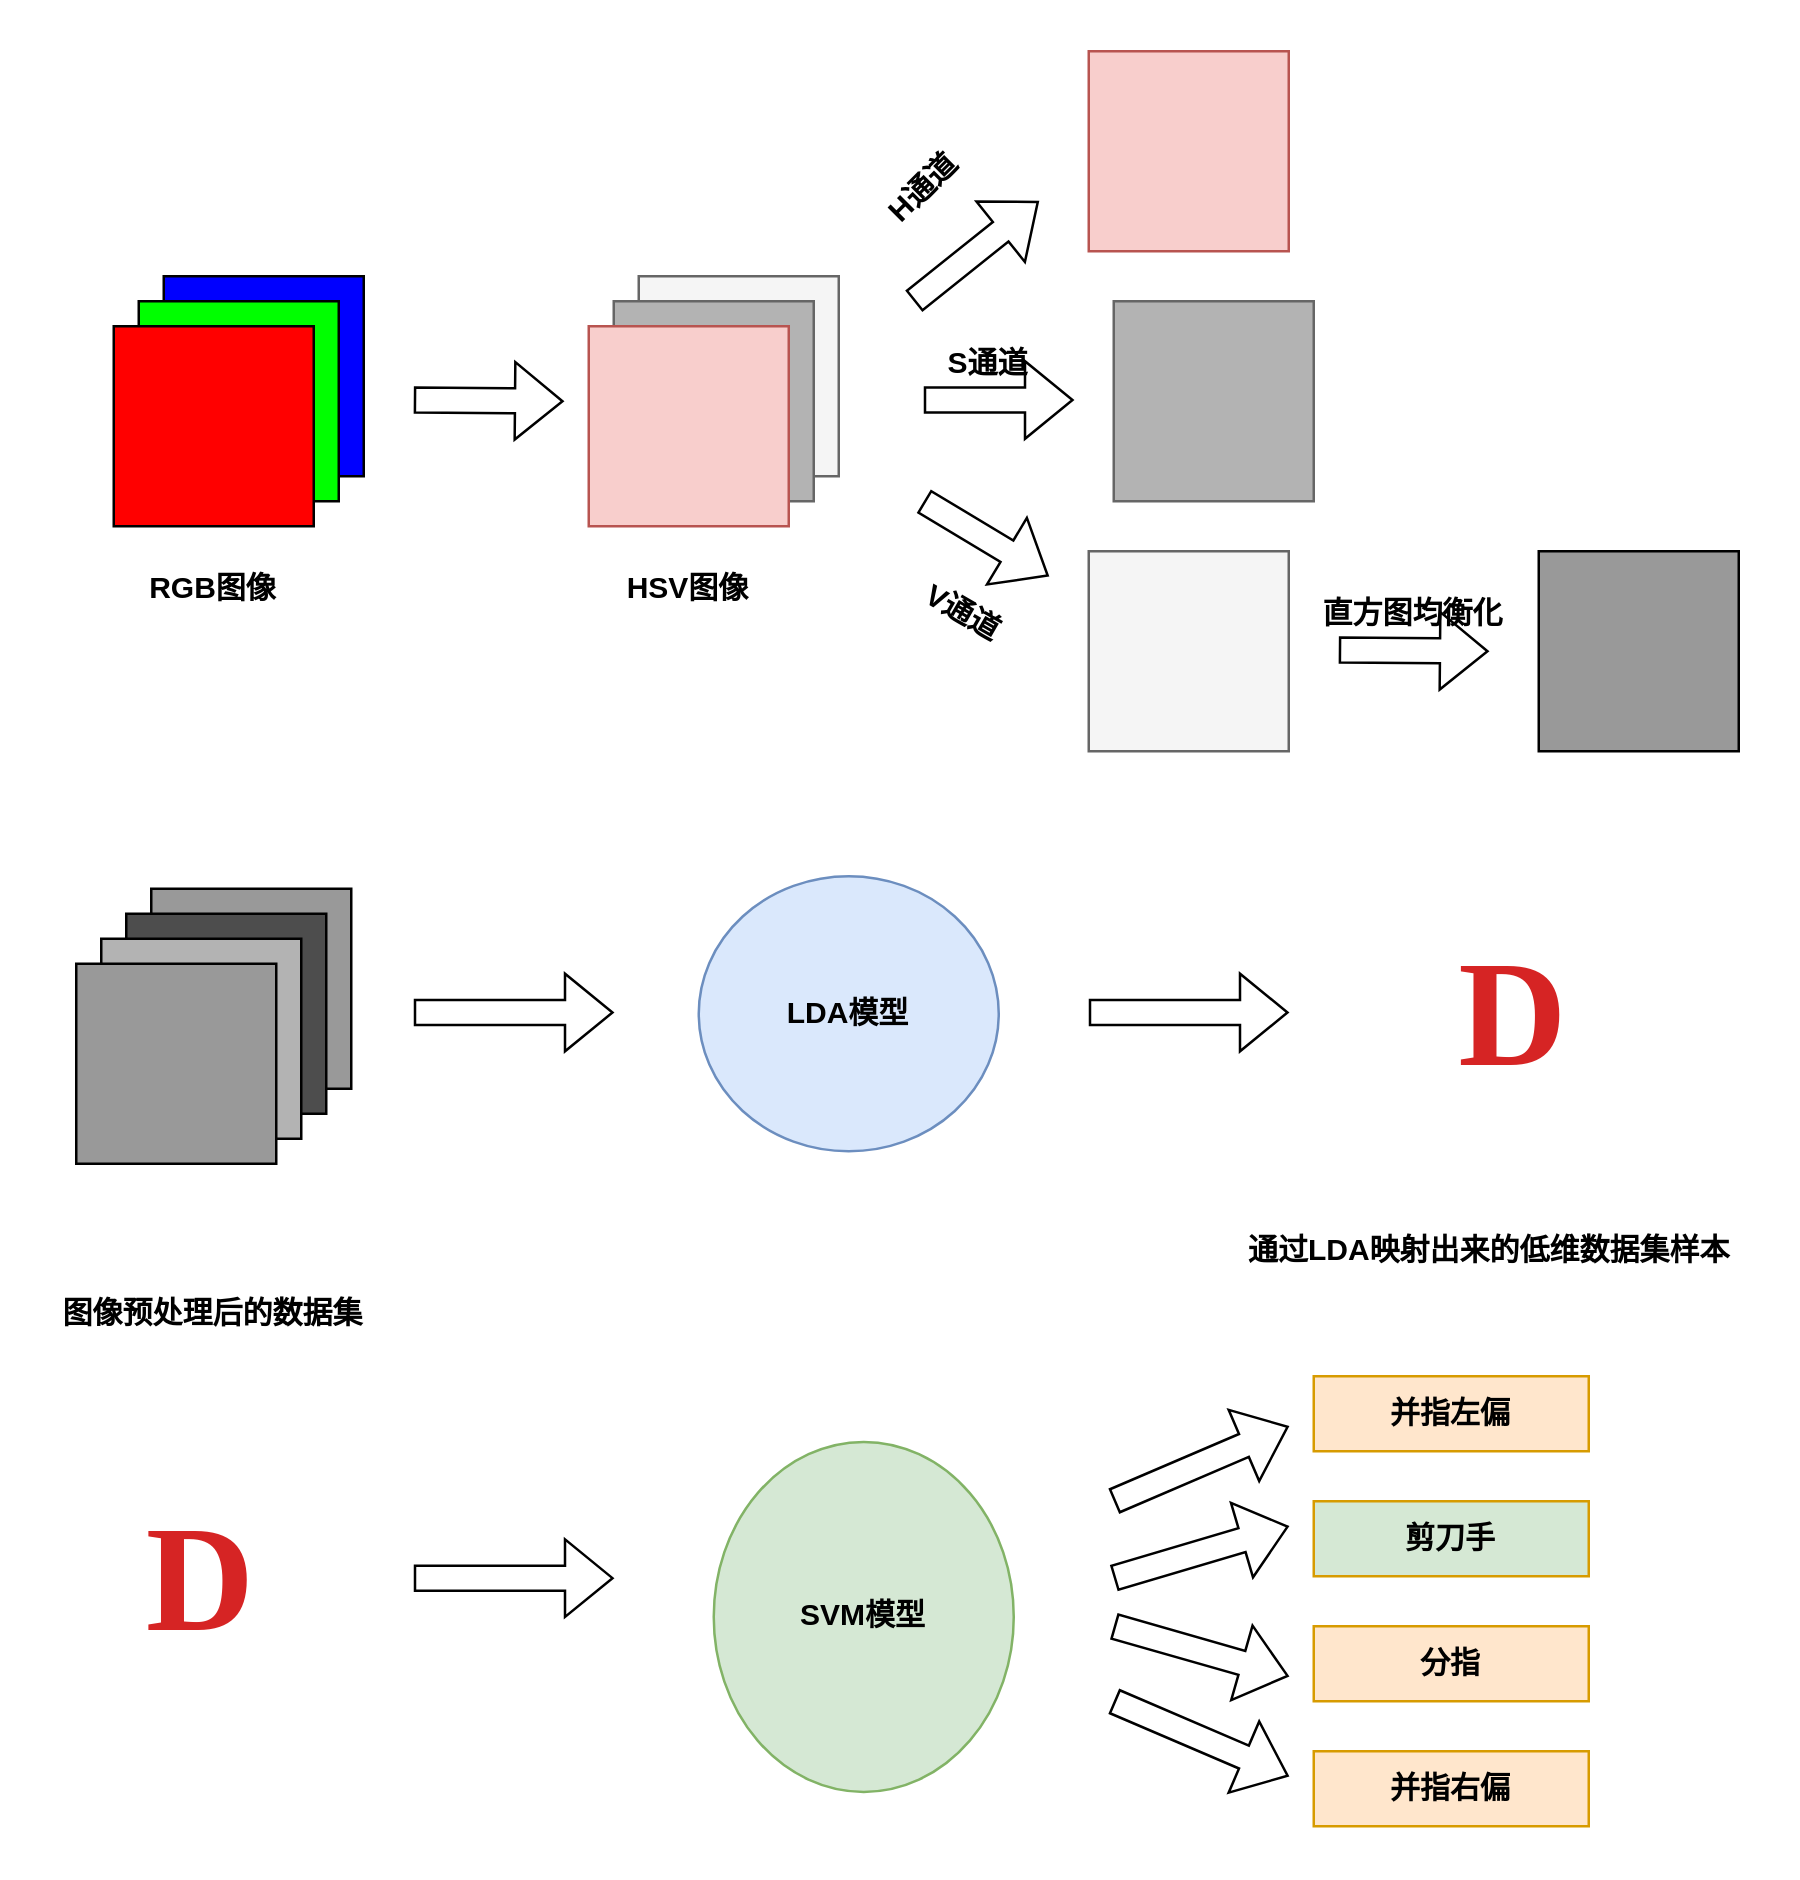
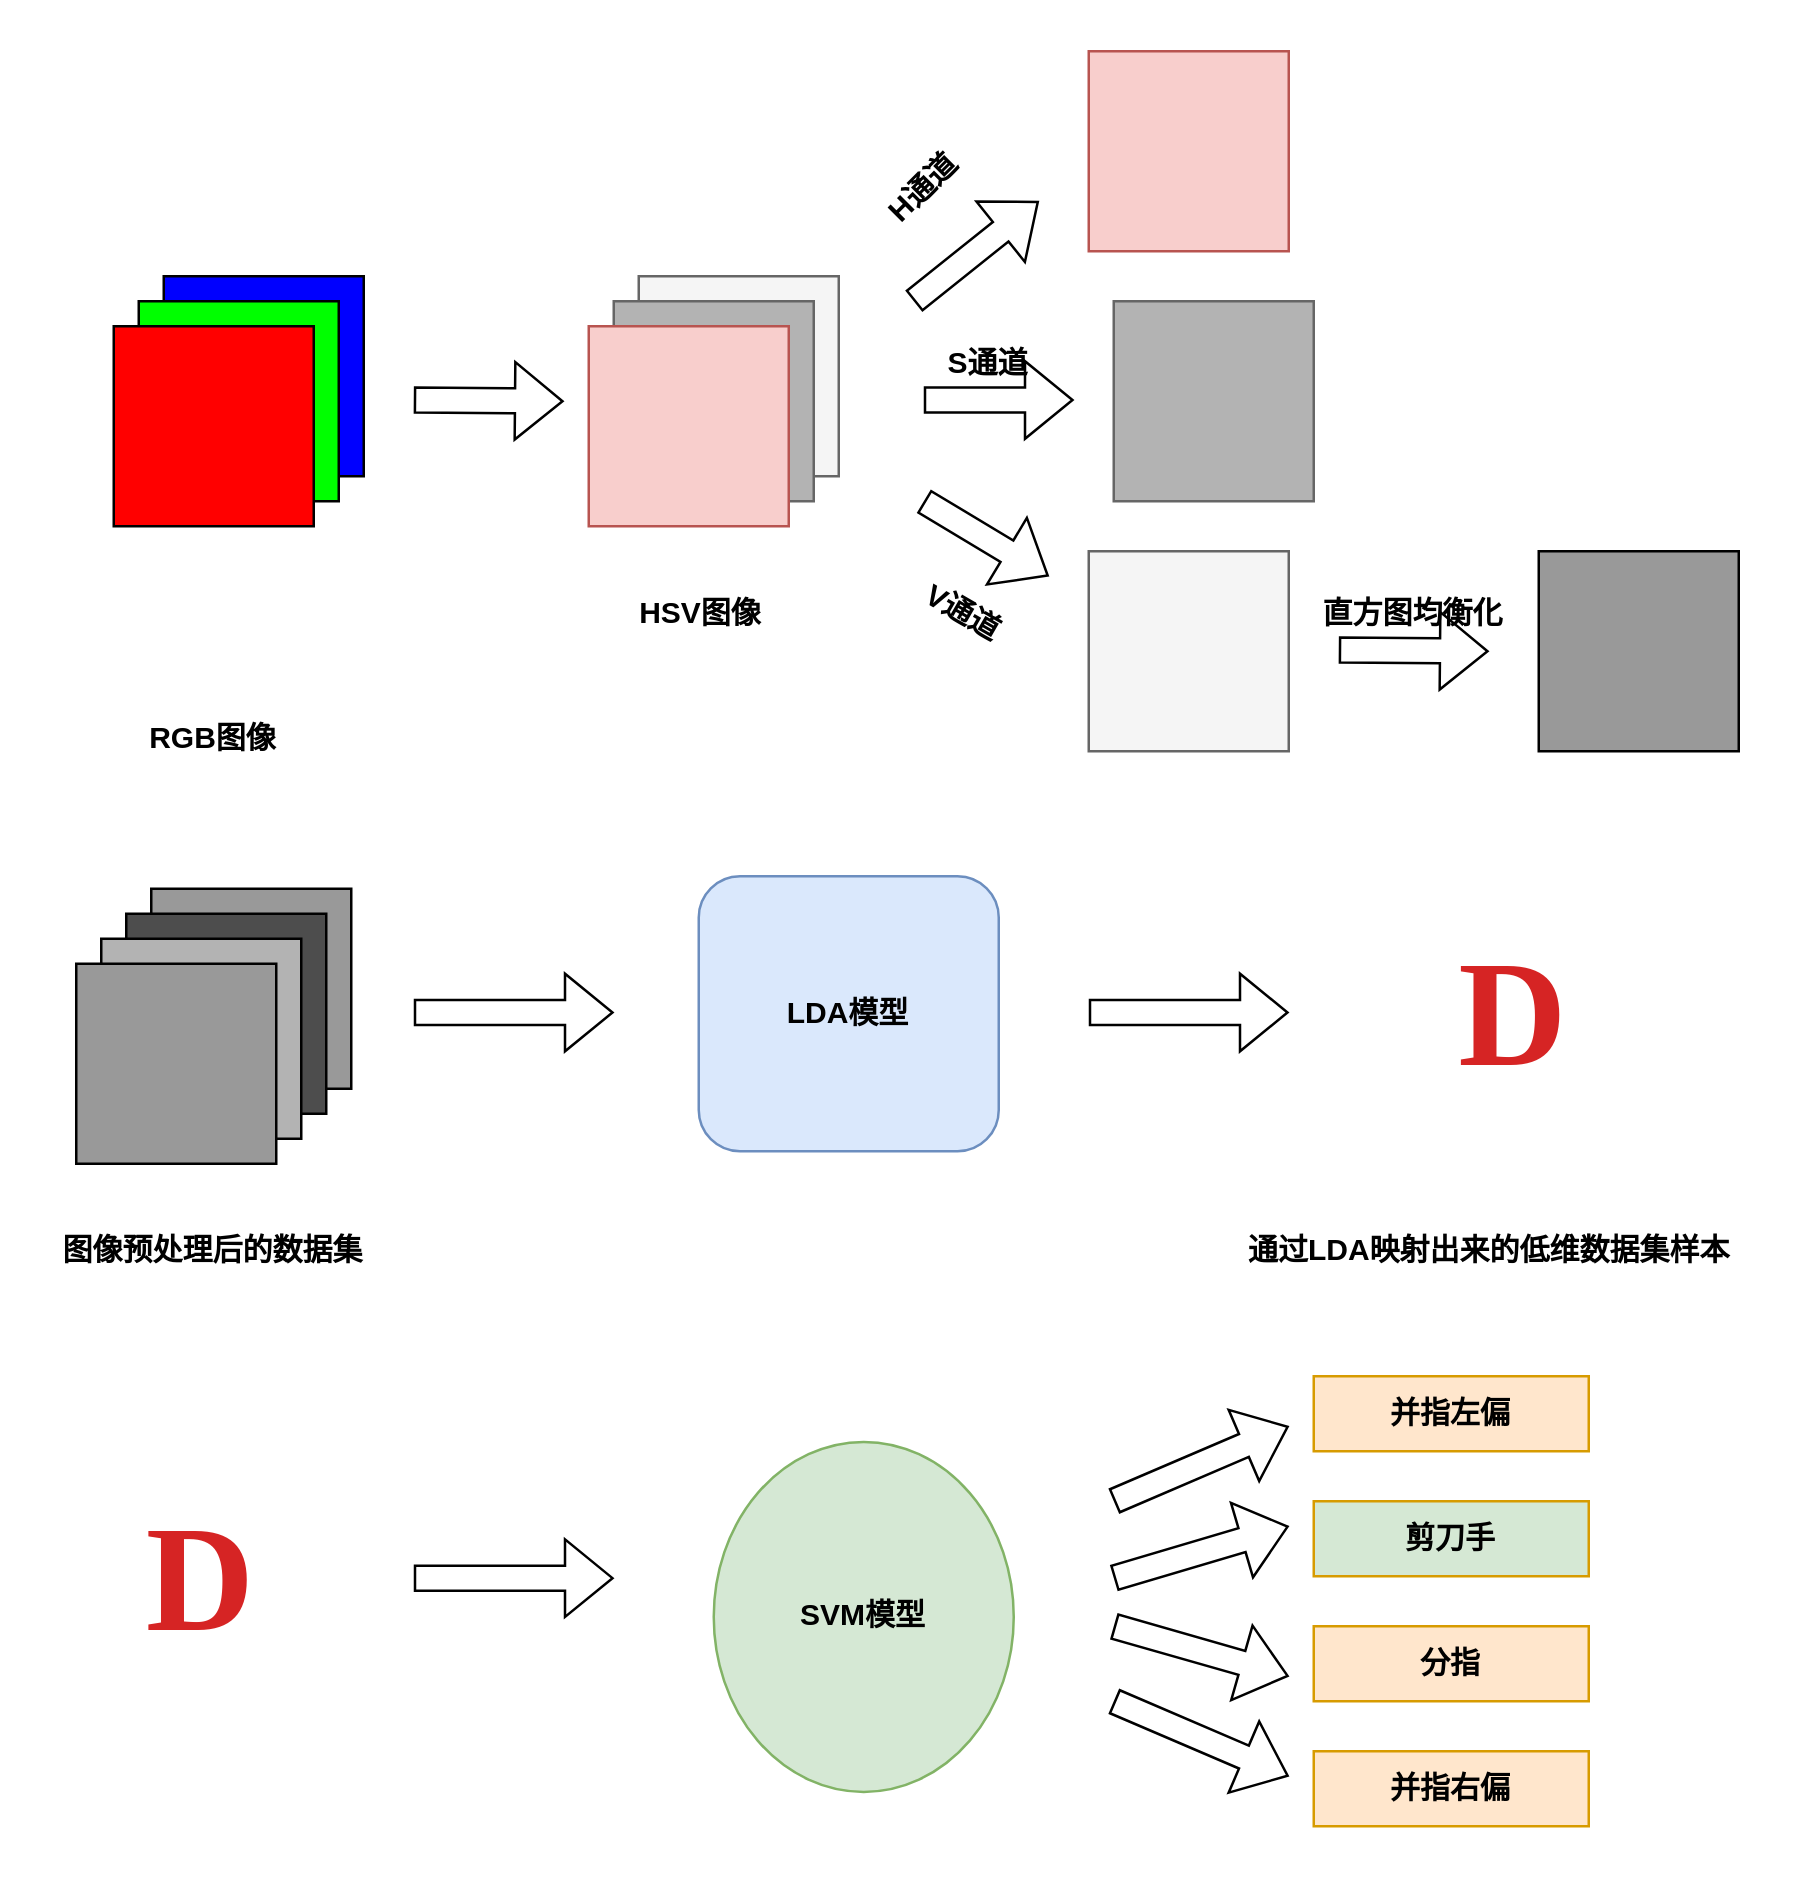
  <mxCell id="0" />
  <mxCell id="1" parent="0" />
  <mxCell id="2" value="" style="whiteSpace=wrap;html=1;aspect=fixed;fillColor=#0000FF;rounded=0;" vertex="1" parent="1"><mxGeometry x="65" y="110" width="80" height="80" as="geometry" /></mxCell>
  <mxCell id="3" value="" style="whiteSpace=wrap;html=1;aspect=fixed;fillColor=#00ff00;rounded=0;" vertex="1" parent="1"><mxGeometry x="55" y="120" width="80" height="80" as="geometry" /></mxCell>
  <mxCell id="4" value="" style="whiteSpace=wrap;html=1;aspect=fixed;fillColor=#FF0000;rounded=0;" vertex="1" parent="1"><mxGeometry x="45" y="130" width="80" height="80" as="geometry" /></mxCell>
  <mxCell id="5" value="" style="shape=flexArrow;endArrow=classic;html=1;rounded=0;" edge="1" parent="1"><mxGeometry width="50" height="50" relative="1" as="geometry"><mxPoint x="165" y="159.5" as="sourcePoint" /><mxPoint x="225" y="160" as="targetPoint" /></mxGeometry></mxCell>
  <mxCell id="6" value="" style="whiteSpace=wrap;html=1;aspect=fixed;fillColor=#f5f5f5;fontColor=#333333;strokeColor=#666666;rounded=0;" vertex="1" parent="1"><mxGeometry x="255" y="110" width="80" height="80" as="geometry" /></mxCell>
  <mxCell id="7" value="" style="whiteSpace=wrap;html=1;aspect=fixed;fillColor=#B3B3B3;fontColor=#333333;strokeColor=#666666;rounded=0;" vertex="1" parent="1"><mxGeometry x="245" y="120" width="80" height="80" as="geometry" /></mxCell>
  <mxCell id="8" value="" style="whiteSpace=wrap;html=1;aspect=fixed;fillColor=#f8cecc;strokeColor=#b85450;rounded=0;" vertex="1" parent="1"><mxGeometry x="235" y="130" width="80" height="80" as="geometry" /></mxCell>
  <mxCell id="9" value="" style="shape=flexArrow;endArrow=classic;html=1;rounded=0;" edge="1" parent="1"><mxGeometry width="50" height="50" relative="1" as="geometry"><mxPoint x="365" y="120" as="sourcePoint" /><mxPoint x="415" y="80" as="targetPoint" /></mxGeometry></mxCell>
  <mxCell id="10" value="" style="shape=flexArrow;endArrow=classic;html=1;rounded=0;" edge="1" parent="1"><mxGeometry width="50" height="50" relative="1" as="geometry"><mxPoint x="369" y="159.5" as="sourcePoint" /><mxPoint x="429" y="159.5" as="targetPoint" /></mxGeometry></mxCell>
  <mxCell id="11" value="" style="shape=flexArrow;endArrow=classic;html=1;rounded=0;" edge="1" parent="1"><mxGeometry width="50" height="50" relative="1" as="geometry"><mxPoint x="369" y="200" as="sourcePoint" /><mxPoint x="419" y="230" as="targetPoint" /></mxGeometry></mxCell>
  <mxCell id="12" value="" style="whiteSpace=wrap;html=1;aspect=fixed;fillColor=#f8cecc;strokeColor=#b85450;rounded=0;" vertex="1" parent="1"><mxGeometry x="435" y="20" width="80" height="80" as="geometry" /></mxCell>
  <mxCell id="13" value="" style="whiteSpace=wrap;html=1;aspect=fixed;fillColor=#B3B3B3;strokeColor=#666666;fontColor=#333333;rounded=0;" vertex="1" parent="1"><mxGeometry x="445" y="120" width="80" height="80" as="geometry" /></mxCell>
  <mxCell id="14" value="" style="whiteSpace=wrap;html=1;aspect=fixed;fillColor=#f5f5f5;fontColor=#333333;strokeColor=#666666;rounded=0;" vertex="1" parent="1"><mxGeometry x="435" y="220" width="80" height="80" as="geometry" /></mxCell>
  <mxCell id="15" value="" style="whiteSpace=wrap;html=1;aspect=fixed;fillColor=#999999;rounded=0;" vertex="1" parent="1"><mxGeometry x="615" y="220" width="80" height="80" as="geometry" /></mxCell>
  <mxCell id="16" value="" style="shape=flexArrow;endArrow=classic;html=1;rounded=0;" edge="1" parent="1"><mxGeometry width="50" height="50" relative="1" as="geometry"><mxPoint x="535" y="259.5" as="sourcePoint" /><mxPoint x="595" y="260" as="targetPoint" /></mxGeometry></mxCell>
- <mxCell id="17" value="&lt;b&gt;RGB图像&lt;/b&gt;" style="text;html=1;strokeColor=none;fillColor=none;align=center;verticalAlign=middle;whiteSpace=wrap;rounded=0;" vertex="1" parent="1"><mxGeometry x="55" y="220" width="60" height="30" as="geometry" /></mxCell>
- <mxCell id="18" value="&lt;b&gt;HSV图像&lt;/b&gt;" style="text;html=1;strokeColor=none;fillColor=none;align=center;verticalAlign=middle;whiteSpace=wrap;rounded=0;" vertex="1" parent="1"><mxGeometry x="245" y="220" width="60" height="30" as="geometry" /></mxCell>
+ <mxCell id="17" value="&lt;b&gt;RGB图像&lt;/b&gt;" style="text;html=1;strokeColor=none;fillColor=none;align=center;verticalAlign=middle;whiteSpace=wrap;rounded=0;" vertex="1" parent="1"><mxGeometry x="55" y="280" width="60" height="30" as="geometry" /></mxCell>
+ <mxCell id="18" value="&lt;b&gt;HSV图像&lt;/b&gt;" style="text;html=1;strokeColor=none;fillColor=none;align=center;verticalAlign=middle;whiteSpace=wrap;rounded=0;" vertex="1" parent="1"><mxGeometry x="250" y="230" width="60" height="30" as="geometry" /></mxCell>
  <mxCell id="19" value="&lt;b&gt;V通道&lt;br&gt;&lt;/b&gt;" style="text;html=1;strokeColor=none;fillColor=none;align=center;verticalAlign=middle;whiteSpace=wrap;rounded=0;rotation=30;" vertex="1" parent="1"><mxGeometry x="355" y="230" width="60" height="30" as="geometry" /></mxCell>
  <mxCell id="20" value="&lt;b&gt;S通道&lt;/b&gt;" style="text;html=1;strokeColor=none;fillColor=none;align=center;verticalAlign=middle;whiteSpace=wrap;rounded=0;" vertex="1" parent="1"><mxGeometry x="365" y="130" width="60" height="30" as="geometry" /></mxCell>
  <mxCell id="21" value="&lt;b&gt;H通道&lt;/b&gt;" style="text;html=1;strokeColor=none;fillColor=none;align=center;verticalAlign=middle;whiteSpace=wrap;rounded=0;rotation=-45;" vertex="1" parent="1"><mxGeometry x="339" y="60" width="60" height="30" as="geometry" /></mxCell>
  <mxCell id="22" value="&lt;b&gt;直方图均衡化&lt;br&gt;&lt;/b&gt;" style="text;html=1;strokeColor=none;fillColor=none;align=center;verticalAlign=middle;whiteSpace=wrap;rounded=0;" vertex="1" parent="1"><mxGeometry x="525" y="230" width="80" height="30" as="geometry" /></mxCell>
  <mxCell id="23" value="" style="whiteSpace=wrap;html=1;aspect=fixed;fillColor=#999999;rounded=0;" vertex="1" parent="1"><mxGeometry x="60" y="355" width="80" height="80" as="geometry" /></mxCell>
  <mxCell id="24" value="" style="whiteSpace=wrap;html=1;aspect=fixed;fillColor=#4D4D4D;rounded=0;" vertex="1" parent="1"><mxGeometry x="50" y="365" width="80" height="80" as="geometry" /></mxCell>
  <mxCell id="25" value="" style="whiteSpace=wrap;html=1;aspect=fixed;fillColor=#B3B3B3;rounded=0;" vertex="1" parent="1"><mxGeometry x="40" y="375" width="80" height="80" as="geometry" /></mxCell>
  <mxCell id="26" value="" style="whiteSpace=wrap;html=1;aspect=fixed;fillColor=#999999;rounded=0;" vertex="1" parent="1"><mxGeometry x="30" y="385" width="80" height="80" as="geometry" /></mxCell>
  <mxCell id="27" value="" style="shape=flexArrow;endArrow=classic;html=1;rounded=0;" edge="1" parent="1"><mxGeometry width="50" height="50" relative="1" as="geometry"><mxPoint x="165" y="404.5" as="sourcePoint" /><mxPoint x="245" y="404.5" as="targetPoint" /></mxGeometry></mxCell>
- <mxCell id="28" value="&lt;b&gt;LDA模型&lt;/b&gt;" style="ellipse;whiteSpace=wrap;html=1;fillColor=#dae8fc;strokeColor=#6c8ebf;" vertex="1" parent="1"><mxGeometry x="279" y="350" width="120" height="110" as="geometry" /></mxCell>
+ <mxCell id="28" value="&lt;b&gt;LDA模型&lt;/b&gt;" style="whiteSpace=wrap;html=1;fillColor=#dae8fc;strokeColor=#6c8ebf;rounded=1;" vertex="1" parent="1"><mxGeometry x="279" y="350" width="120" height="110" as="geometry" /></mxCell>
  <mxCell id="29" value="" style="shape=flexArrow;endArrow=classic;html=1;rounded=0;" edge="1" parent="1"><mxGeometry width="50" height="50" relative="1" as="geometry"><mxPoint x="435" y="404.5" as="sourcePoint" /><mxPoint x="515" y="404.5" as="targetPoint" /></mxGeometry></mxCell>
  <mxCell id="30" value="&lt;h1&gt;&lt;font color=&quot;#d62424&quot; style=&quot;font-size: 60px;&quot; face=&quot;Comic Sans MS&quot;&gt;D&lt;/font&gt;&lt;/h1&gt;" style="text;html=1;strokeColor=none;fillColor=none;align=center;verticalAlign=middle;whiteSpace=wrap;rounded=0;glass=0;" vertex="1" parent="1"><mxGeometry x="565" y="373.75" width="80" height="62.5" as="geometry" /></mxCell>
- <mxCell id="31" value="&lt;b&gt;图像预处理后的数据集&lt;/b&gt;" style="text;html=1;strokeColor=none;fillColor=none;align=center;verticalAlign=middle;whiteSpace=wrap;rounded=0;" vertex="1" parent="1"><mxGeometry x="20" y="510" width="130" height="30" as="geometry" /></mxCell>
+ <mxCell id="31" value="&lt;b&gt;图像预处理后的数据集&lt;/b&gt;" style="text;html=1;strokeColor=none;fillColor=none;align=center;verticalAlign=middle;whiteSpace=wrap;rounded=0;" vertex="1" parent="1"><mxGeometry x="20" y="485" width="130" height="30" as="geometry" /></mxCell>
  <mxCell id="32" value="&lt;b&gt;通过LDA映射出来的低维数据集样本&lt;/b&gt;" style="text;html=1;strokeColor=none;fillColor=none;align=center;verticalAlign=middle;whiteSpace=wrap;rounded=0;" vertex="1" parent="1"><mxGeometry x="492.5" y="485" width="205" height="30" as="geometry" /></mxCell>
  <mxCell id="33" value="&lt;h1&gt;&lt;font color=&quot;#d62424&quot; style=&quot;font-size: 60px;&quot; face=&quot;Comic Sans MS&quot;&gt;D&lt;/font&gt;&lt;/h1&gt;" style="text;html=1;strokeColor=none;fillColor=none;align=center;verticalAlign=middle;whiteSpace=wrap;rounded=0;glass=0;" vertex="1" parent="1"><mxGeometry x="40" y="600" width="80" height="62.5" as="geometry" /></mxCell>
  <mxCell id="34" value="" style="shape=flexArrow;endArrow=classic;html=1;rounded=0;" edge="1" parent="1"><mxGeometry width="50" height="50" relative="1" as="geometry"><mxPoint x="165" y="630.75" as="sourcePoint" /><mxPoint x="245" y="630.75" as="targetPoint" /></mxGeometry></mxCell>
  <mxCell id="35" value="&lt;b&gt;SVM模型&lt;/b&gt;" style="ellipse;whiteSpace=wrap;html=1;fillColor=#d5e8d4;strokeColor=#82b366;" vertex="1" parent="1"><mxGeometry x="285" y="576.25" width="120" height="140" as="geometry" /></mxCell>
  <mxCell id="36" value="" style="shape=flexArrow;endArrow=classic;html=1;rounded=0;" edge="1" parent="1"><mxGeometry width="50" height="50" relative="1" as="geometry"><mxPoint x="445" y="630.75" as="sourcePoint" /><mxPoint x="515" y="610" as="targetPoint" /></mxGeometry></mxCell>
  <mxCell id="37" value="" style="shape=flexArrow;endArrow=classic;html=1;rounded=0;" edge="1" parent="1"><mxGeometry width="50" height="50" relative="1" as="geometry"><mxPoint x="445" y="650" as="sourcePoint" /><mxPoint x="515" y="670" as="targetPoint" /></mxGeometry></mxCell>
  <mxCell id="38" value="" style="shape=flexArrow;endArrow=classic;html=1;rounded=0;" edge="1" parent="1"><mxGeometry width="50" height="50" relative="1" as="geometry"><mxPoint x="445" y="680" as="sourcePoint" /><mxPoint x="515" y="710" as="targetPoint" /></mxGeometry></mxCell>
  <mxCell id="39" value="" style="shape=flexArrow;endArrow=classic;html=1;rounded=0;" edge="1" parent="1"><mxGeometry width="50" height="50" relative="1" as="geometry"><mxPoint x="445" y="600" as="sourcePoint" /><mxPoint x="515" y="570" as="targetPoint" /></mxGeometry></mxCell>
  <mxCell id="40" value="&lt;b&gt;并指左偏&lt;/b&gt;" style="rounded=0;whiteSpace=wrap;html=1;fillColor=#ffe6cc;strokeColor=#d79b00;" vertex="1" parent="1"><mxGeometry x="525" y="550" width="110" height="30" as="geometry" /></mxCell>
  <mxCell id="41" value="&lt;b&gt;剪刀手&lt;/b&gt;" style="rounded=0;whiteSpace=wrap;html=1;fillColor=#d5e8d4;strokeColor=#d79b00;" vertex="1" parent="1"><mxGeometry x="525" y="600" width="110" height="30" as="geometry" /></mxCell>
  <mxCell id="42" value="&lt;b&gt;分指&lt;/b&gt;" style="rounded=0;whiteSpace=wrap;html=1;fillColor=#ffe6cc;strokeColor=#d79b00;" vertex="1" parent="1"><mxGeometry x="525" y="650" width="110" height="30" as="geometry" /></mxCell>
  <mxCell id="43" value="&lt;b&gt;并指右偏&lt;/b&gt;" style="rounded=0;whiteSpace=wrap;html=1;fillColor=#ffe6cc;strokeColor=#d79b00;" vertex="1" parent="1"><mxGeometry x="525" y="700" width="110" height="30" as="geometry" /></mxCell>
